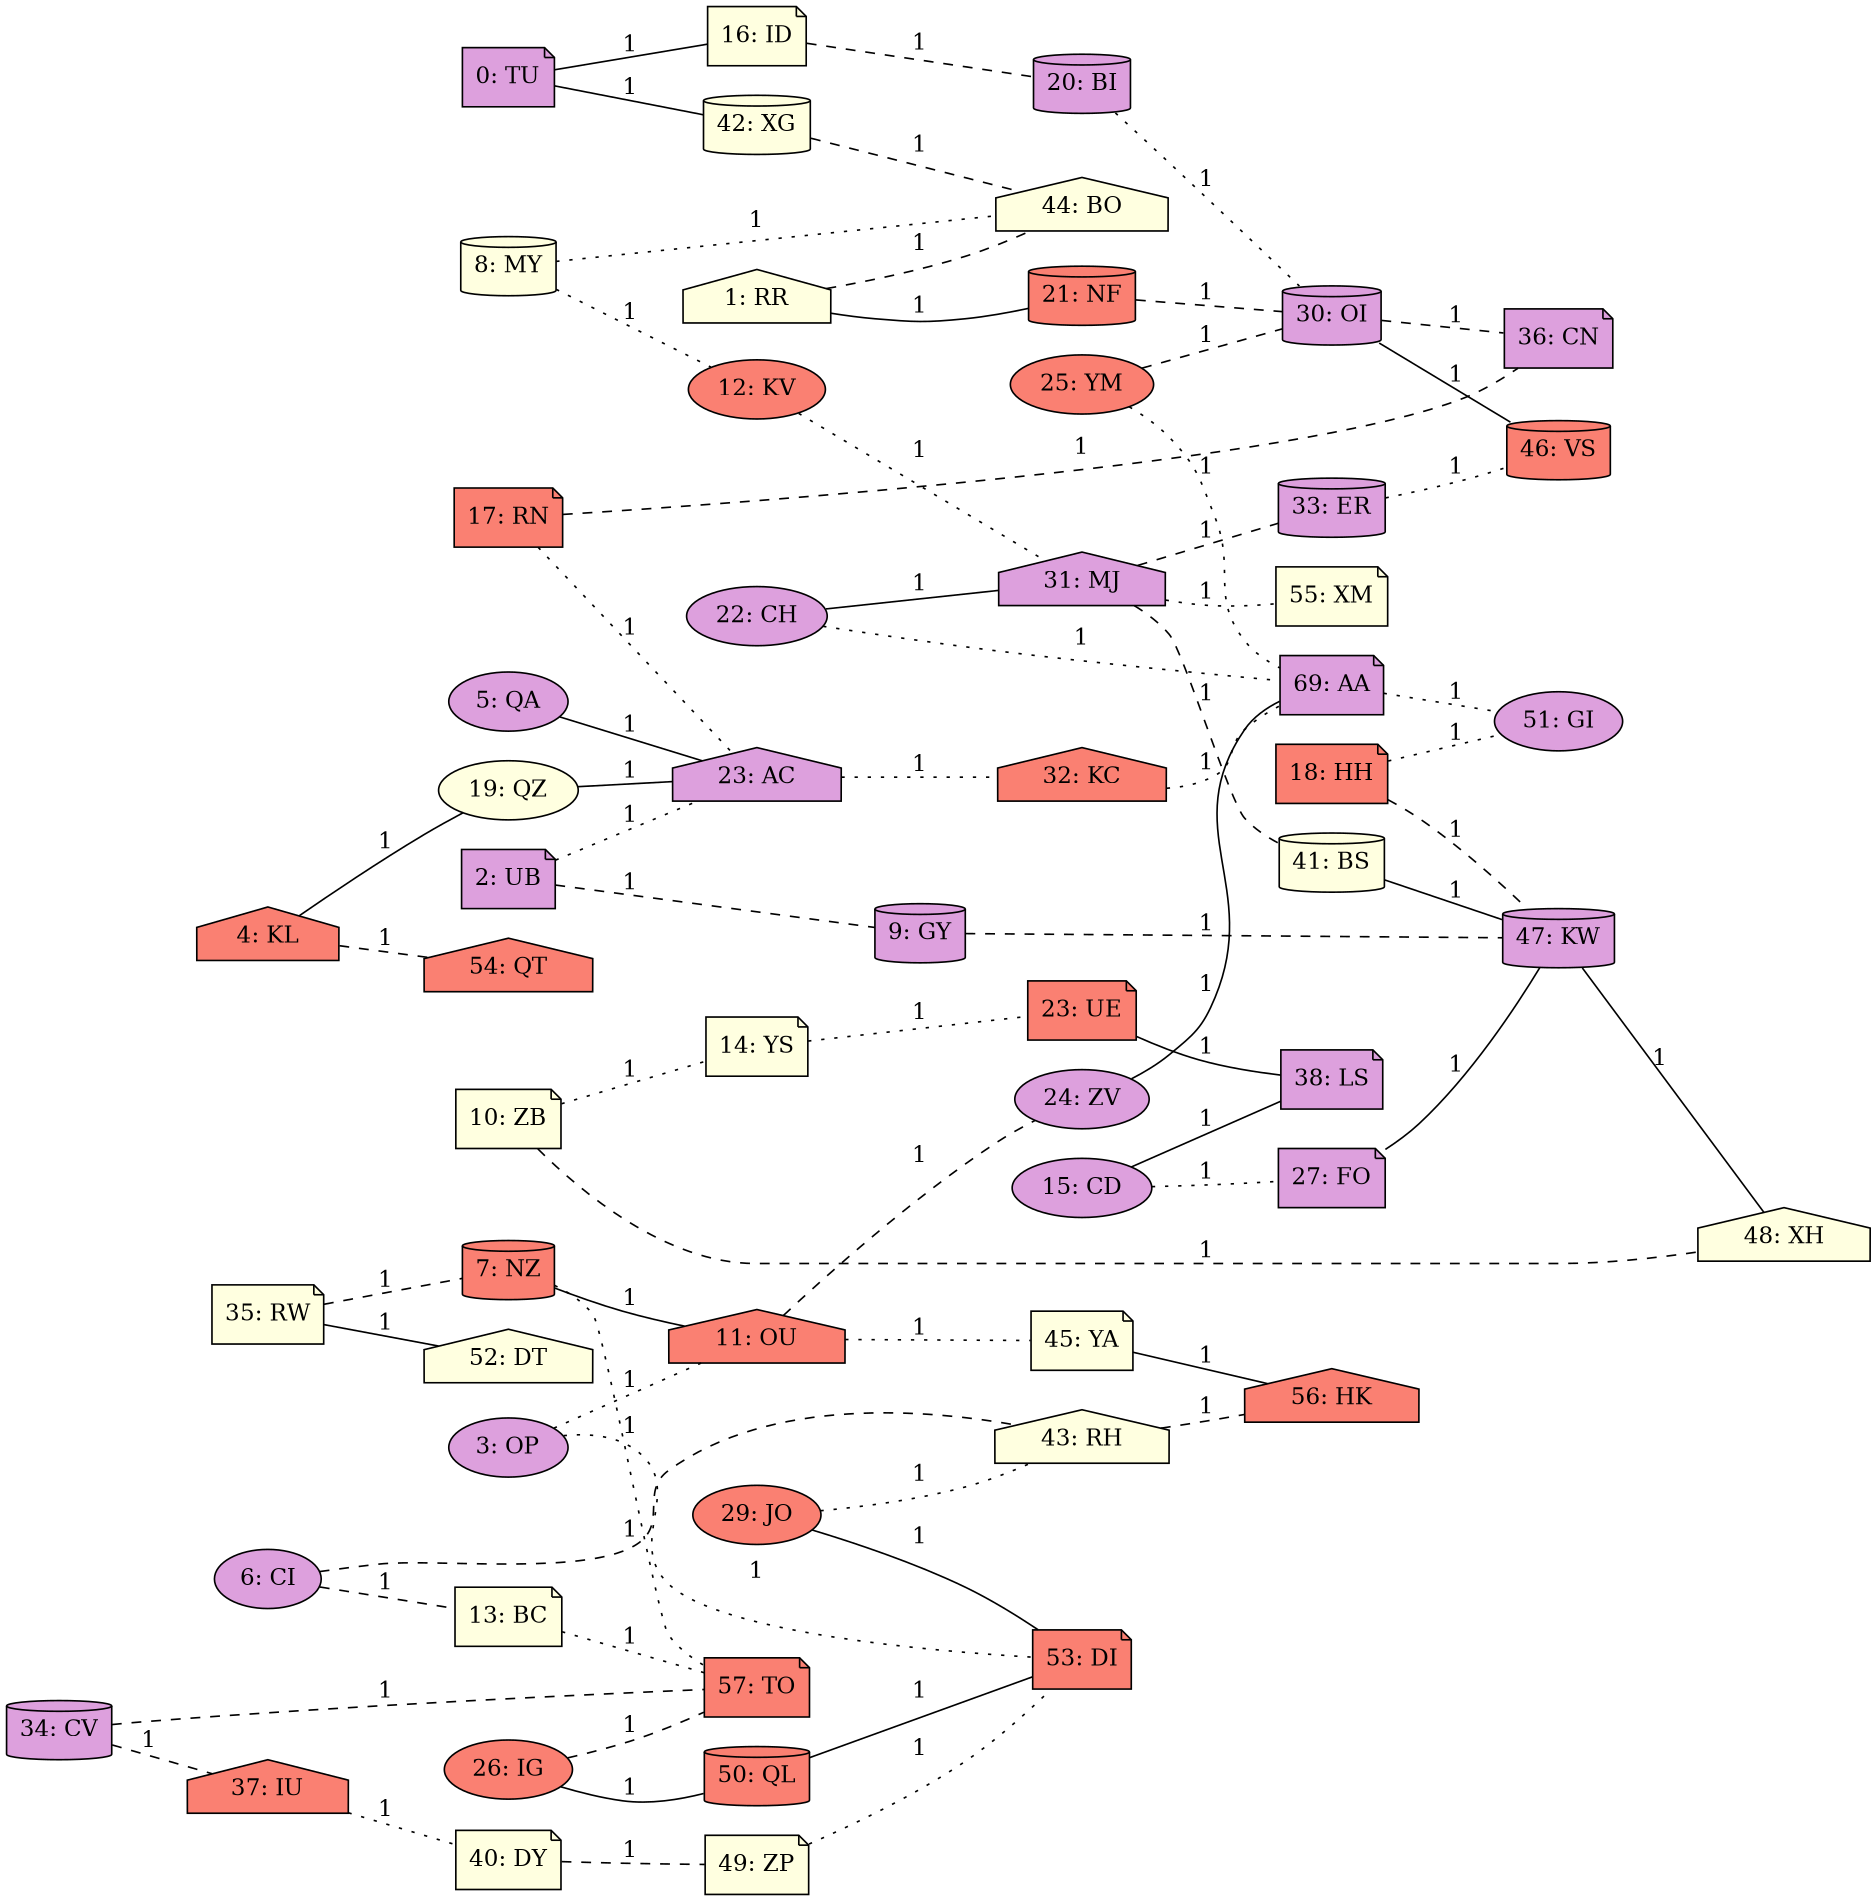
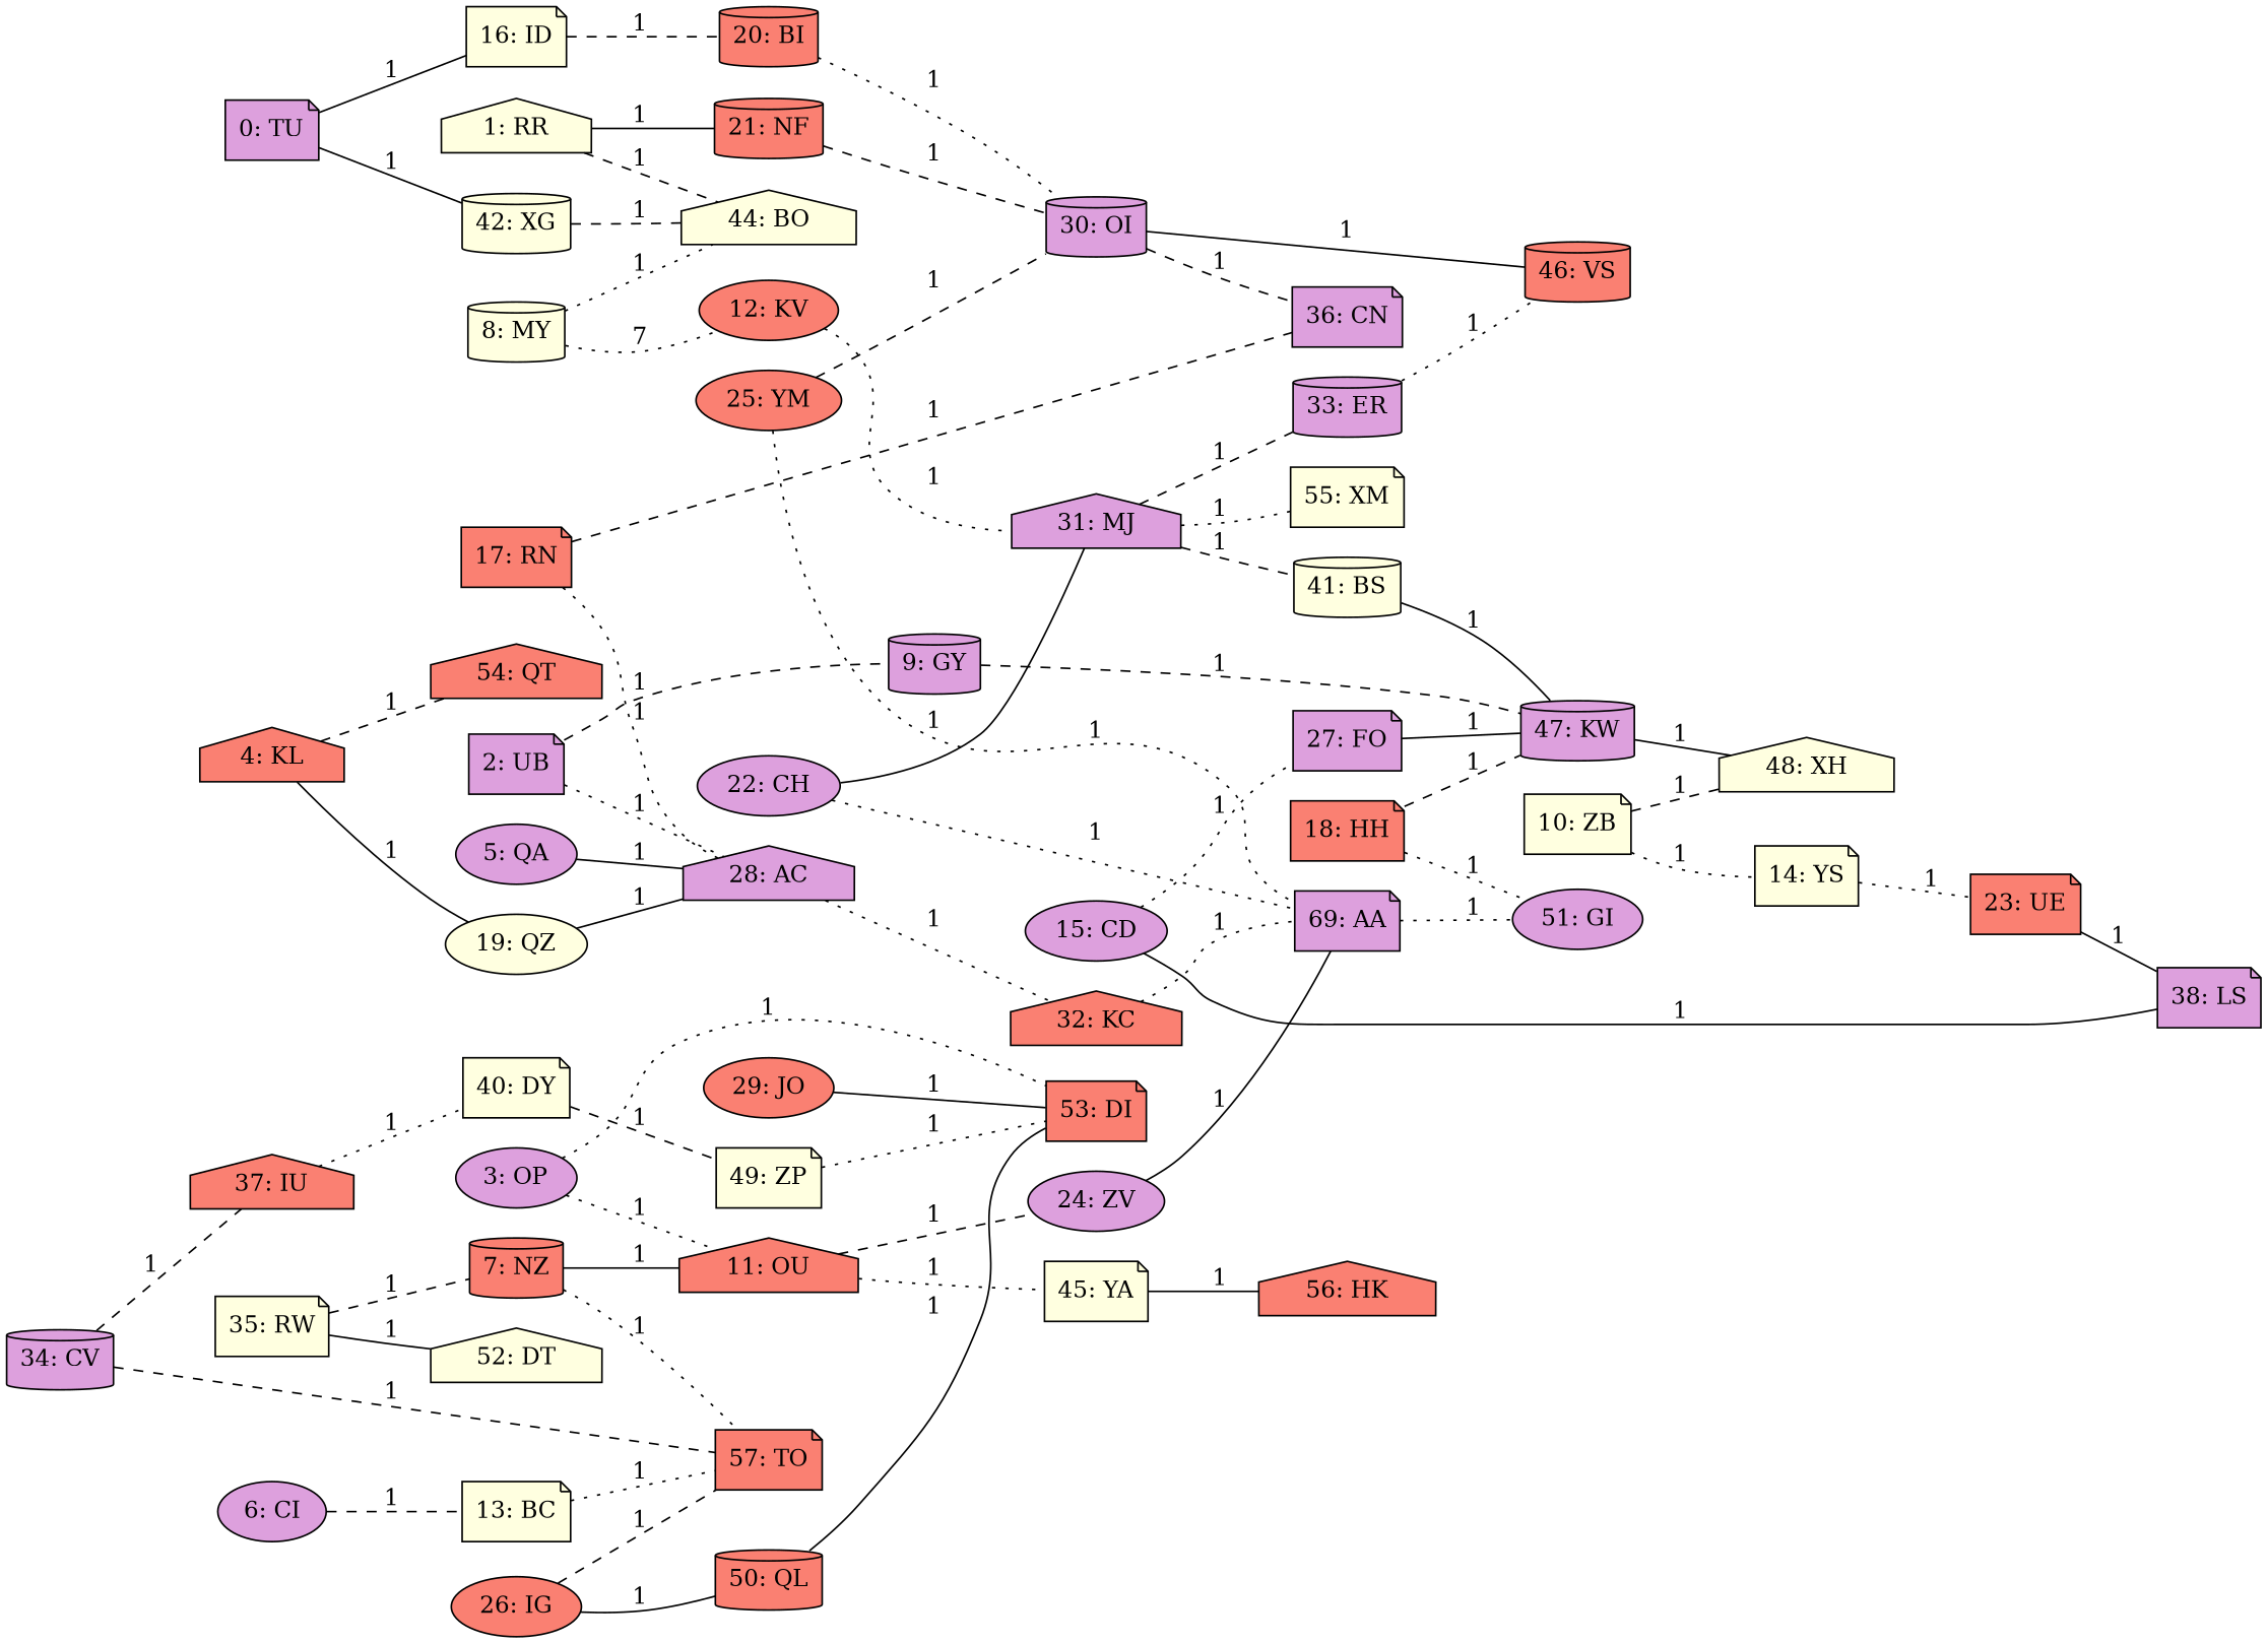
  digraph {
    rankdir=LR
    node [fillcolor=plum shape=note style=filled]
    edge [arrowhead=none style=dotted]
    "16: ID" [fillcolor=lightyellow]
    "0: TU"
    "42: XG" [fillcolor=lightyellow shape=cylinder]
-   "20: BI" [shape=cylinder]
+   "20: BI" [fillcolor=salmon shape=cylinder]
    "44: BO" [fillcolor=lightyellow shape=house]
    "30: OI" [shape=cylinder]
    "1: RR" [fillcolor=lightyellow shape=house]
    "21: NF" [fillcolor=salmon shape=cylinder]
    "36: CN"
    "46: VS" [fillcolor=salmon shape=cylinder]
    "9: GY" [shape=cylinder]
    "2: UB"
-   "28: AC" [shape=house label="23: AC"]
+   "28: AC" [shape=house]
    "47: KW" [shape=cylinder]
    "32: KC" [fillcolor=salmon shape=house]
    "48: XH" [fillcolor=lightyellow shape=house]
    n17 [label="69: AA"]
    "3: OP" [shape=ellipse]
    "11: OU" [fillcolor=salmon shape=house]
    "53: DI" [fillcolor=salmon]
    "24: ZV" [shape=ellipse]
    "45: YA" [fillcolor=lightyellow]
    "56: HK" [fillcolor=salmon shape=house]
    "4: KL" [fillcolor=salmon shape=house]
    "19: QZ" [fillcolor=lightyellow shape=ellipse]
    "54: QT" [fillcolor=salmon shape=house]
    "5: QA" [shape=ellipse]
    "55: XM" [fillcolor=lightyellow]
    "6: CI" [shape=ellipse]
    "13: BC" [fillcolor=lightyellow]
-   "43: RH" [fillcolor=lightyellow shape=house]
    "57: TO" [fillcolor=salmon]
    "7: NZ" [fillcolor=salmon shape=cylinder]
    "8: MY" [fillcolor=lightyellow shape=cylinder]
    "12: KV" [fillcolor=salmon shape=ellipse]
    "31: MJ" [shape=house]
    "33: ER" [shape=cylinder]
    "41: BS" [fillcolor=lightyellow shape=cylinder]
    "10: ZB" [fillcolor=lightyellow]
    "14: YS" [fillcolor=lightyellow]
    "23: UE" [fillcolor=salmon]
    "38: LS"
    "51: GI" [shape=ellipse]
    "15: CD" [shape=ellipse]
    "27: FO"
    "17: RN" [fillcolor=salmon]
    "18: HH" [fillcolor=salmon]
    "22: CH" [shape=ellipse]
    "25: YM" [fillcolor=salmon shape=ellipse]
    "26: IG" [fillcolor=salmon shape=ellipse]
    "50: QL" [fillcolor=salmon shape=cylinder]
    "29: JO" [fillcolor=salmon shape=ellipse]
    "34: CV" [shape=cylinder]
    "37: IU" [fillcolor=salmon shape=house]
    "40: DY" [fillcolor=lightyellow]
    "49: ZP" [fillcolor=lightyellow]
    "35: RW" [fillcolor=lightyellow]
    "52: DT" [fillcolor=lightyellow shape=house]
    "16: ID" -> "20: BI" [label=1 style=dashed]
    "0: TU" -> "16: ID" [label=1 style=solid]
    "0: TU" -> "42: XG" [label=1 style=solid]
    "42: XG" -> "44: BO" [label=1 style=dashed]
    "20: BI" -> "30: OI" [label=1]
    "30: OI" -> "36: CN" [label=1 style=dashed]
    "30: OI" -> "46: VS" [label=1 style=solid]
    "1: RR" -> "44: BO" [label=1 style=dashed]
    "1: RR" -> "21: NF" [label=1 style=solid]
    "21: NF" -> "30: OI" [label=1 style=dashed]
    "9: GY" -> "47: KW" [label=1 style=dashed]
    "2: UB" -> "9: GY" [label=1 style=dashed]
    "2: UB" -> "28: AC" [label=1]
    "28: AC" -> "32: KC" [label=1]
    "47: KW" -> "48: XH" [label=1 style=solid]
    "32: KC" -> n17 [label=1]
    n17 -> "51: GI" [label=1]
    "3: OP" -> "11: OU" [label=1]
    "3: OP" -> "53: DI" [label=1]
    "11: OU" -> "24: ZV" [label=1 style=dashed]
    "11: OU" -> "45: YA" [label=1]
    "24: ZV" -> n17 [label=1 style=solid]
    "45: YA" -> "56: HK" [label=1 style=solid]
    "4: KL" -> "19: QZ" [label=1 style=solid]
    "4: KL" -> "54: QT" [label=1 style=dashed]
    "19: QZ" -> "28: AC" [label=1 style=solid]
    "5: QA" -> "28: AC" [label=1 style=solid]
    "6: CI" -> "13: BC" [label=1 style=dashed]
-   "6: CI" -> "43: RH" [label=1 style=dashed]
    "13: BC" -> "57: TO" [label=1]
-   "43: RH" -> "56: HK" [label=1 style=dashed]
    "7: NZ" -> "11: OU" [label=1 style=solid]
    "7: NZ" -> "57: TO" [label=1]
    "8: MY" -> "44: BO" [label=1]
-   "8: MY" -> "12: KV" [label=1]
+   "8: MY" -> "12: KV" [label=7]
    "12: KV" -> "31: MJ" [label=1]
    "31: MJ" -> "55: XM" [label=1]
    "31: MJ" -> "33: ER" [label=1 style=dashed]
    "31: MJ" -> "41: BS" [label=1 style=dashed]
    "33: ER" -> "46: VS" [label=1]
    "41: BS" -> "47: KW" [label=1 style=solid]
    "10: ZB" -> "48: XH" [label=1 style=dashed]
    "10: ZB" -> "14: YS" [label=1]
    "14: YS" -> "23: UE" [label=1]
    "23: UE" -> "38: LS" [label=1 style=solid]
    "15: CD" -> "38: LS" [label=1 style=solid]
    "15: CD" -> "27: FO" [label=1]
    "27: FO" -> "47: KW" [label=1 style=solid]
    "17: RN" -> "36: CN" [label=1 style=dashed]
    "17: RN" -> "28: AC" [label=1]
    "18: HH" -> "47: KW" [label=1 style=dashed]
    "18: HH" -> "51: GI" [label=1]
    "22: CH" -> n17 [label=1]
    "22: CH" -> "31: MJ" [label=1 style=solid]
    "25: YM" -> "30: OI" [label=1 style=dashed]
    "25: YM" -> n17 [label=1]
    "26: IG" -> "57: TO" [label=1 style=dashed]
    "26: IG" -> "50: QL" [label=1 style=solid]
    "50: QL" -> "53: DI" [label=1 style=solid]
    "29: JO" -> "53: DI" [label=1 style=solid]
-   "29: JO" -> "43: RH" [label=1]
    "34: CV" -> "57: TO" [label=1 style=dashed]
    "34: CV" -> "37: IU" [label=1 style=dashed]
    "37: IU" -> "40: DY" [label=1]
    "40: DY" -> "49: ZP" [label=1 style=dashed]
    "49: ZP" -> "53: DI" [label=1]
    "35: RW" -> "7: NZ" [label=1 style=dashed]
    "35: RW" -> "52: DT" [label=1 style=solid]
  }
